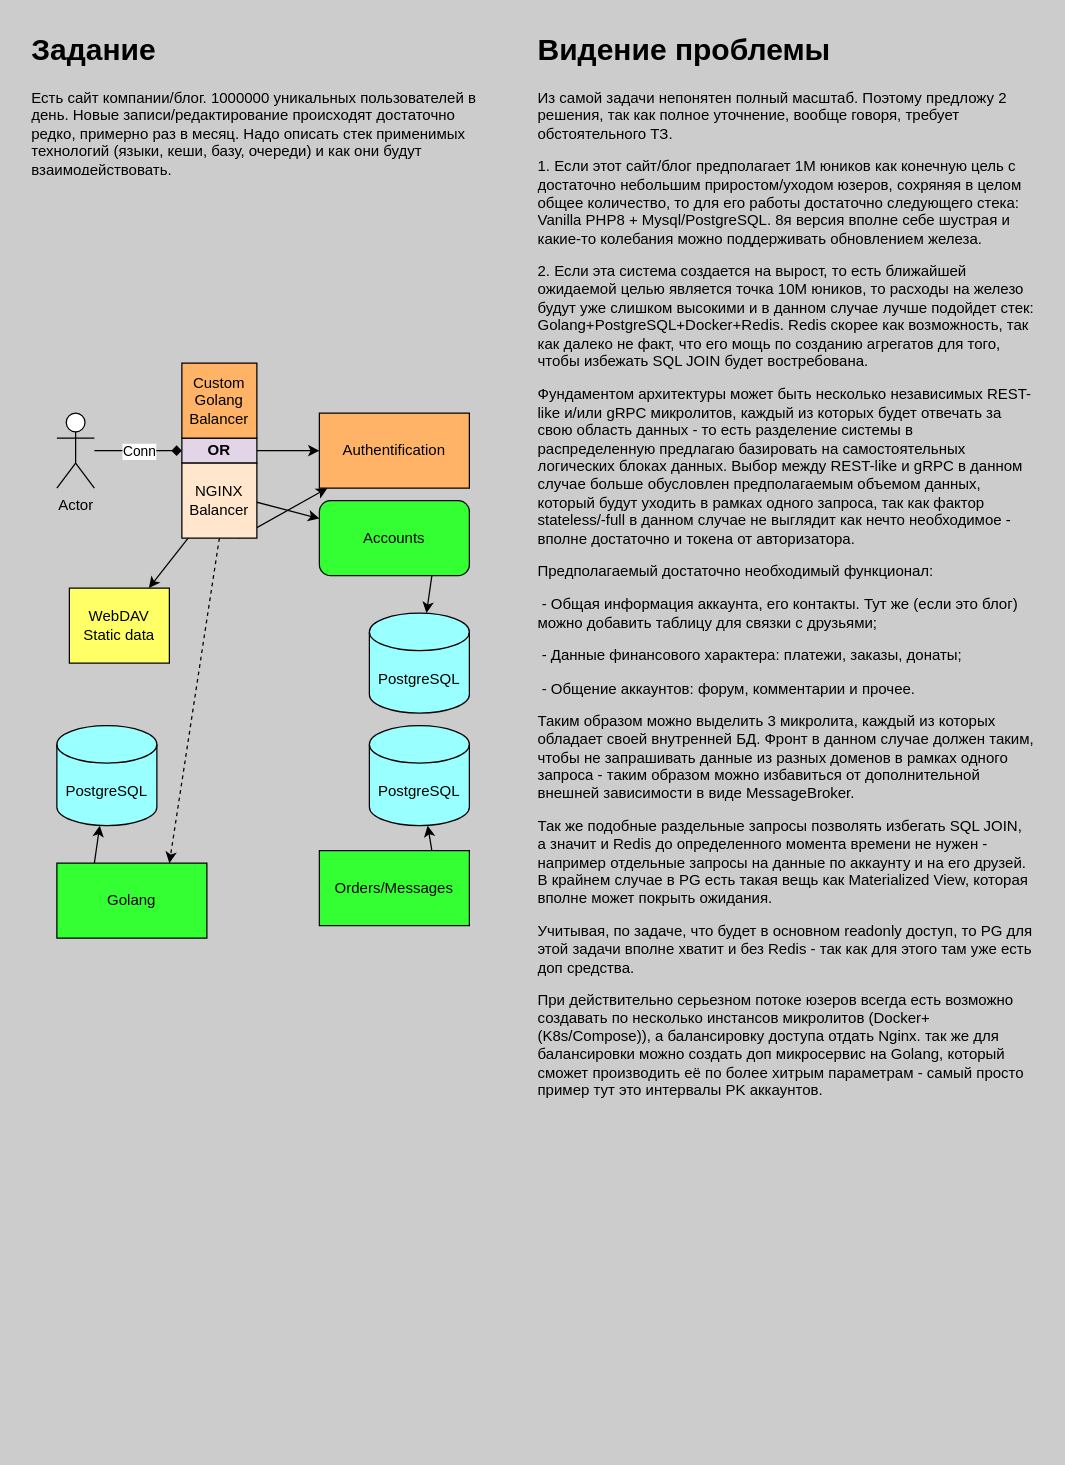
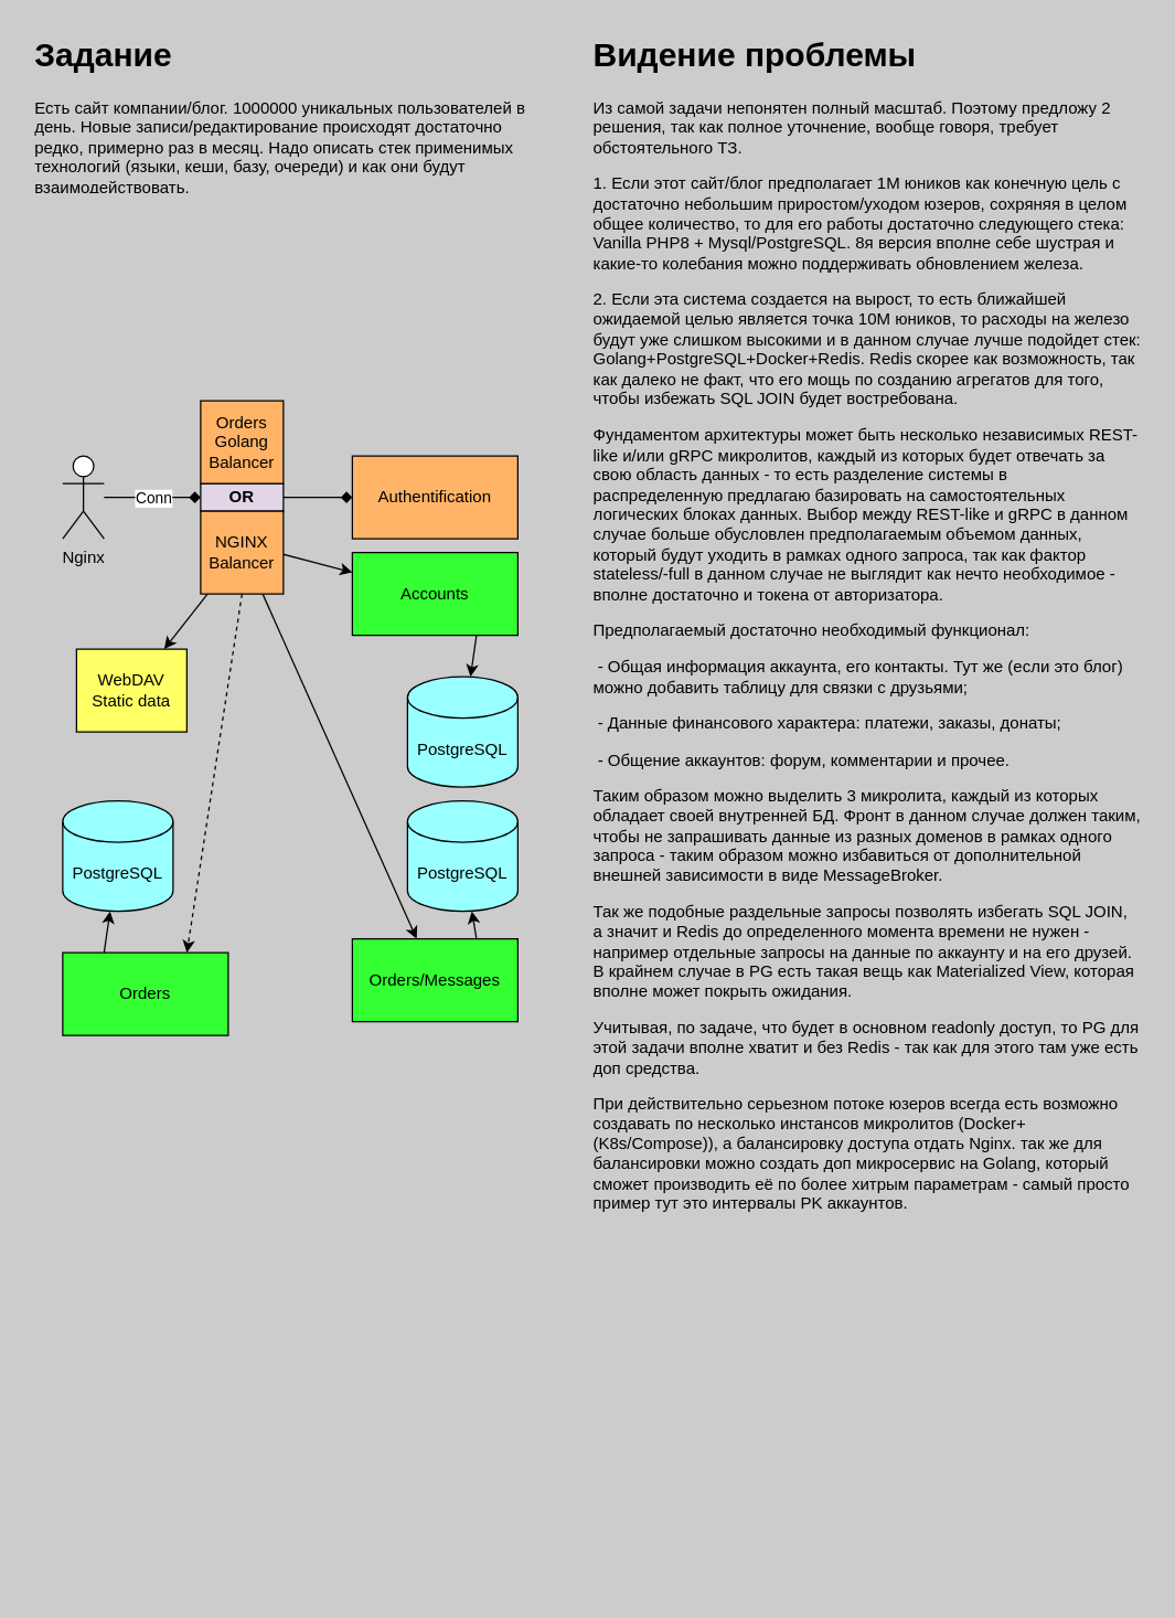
  <mxCell id="0" />
  <mxCell id="1" parent="0" />
  <mxCell id="2" value="&lt;h1&gt;Задание&lt;/h1&gt;&lt;p&gt;Есть сайт компании/блог. 1000000 уникальных пользователей в день. Новые записи/редактирование происходят достаточно редко, примерно раз в месяц. Надо описать стек применимых технологий (языки, кеши, базу, очереди) и как они будут взаимодействовать.&lt;/p&gt;" style="text;html=1;strokeColor=none;fillColor=none;spacing=5;spacingTop=-20;whiteSpace=wrap;overflow=hidden;rounded=0;" vertex="1" parent="1"><mxGeometry x="20" y="20" width="380" height="120" as="geometry" /></mxCell>
- <mxCell id="3" value="Actor" style="shape=umlActor;verticalLabelPosition=bottom;verticalAlign=top;html=1;outlineConnect=0;" vertex="1" parent="1"><mxGeometry x="45" y="330" width="30" height="60" as="geometry" /></mxCell>
+ <mxCell id="3" value="Nginx" style="shape=umlActor;verticalLabelPosition=bottom;verticalAlign=top;html=1;outlineConnect=0;" vertex="1" parent="1"><mxGeometry x="45" y="330" width="30" height="60" as="geometry" /></mxCell>
  <mxCell id="4" value="&lt;h1&gt;Видение проблемы&lt;/h1&gt;&lt;p&gt;Из самой задачи непонятен полный масштаб. Поэтому предложу 2 решения, так как полное уточнение, вообще говоря, требует обстоятельного ТЗ.&lt;/p&gt;&lt;p&gt;1. Если этот сайт/блог предполагает 1М юников как конечную цель с достаточно небольшим приростом/уходом юзеров, сохряняя в целом общее количество, то для его работы достаточно следующего стека: Vanilla PHP8 + Mysql/PostgreSQL. 8я версия вполне себе шустрая и какие-то колебания можно поддерживать обновлением железа.&lt;/p&gt;&lt;p&gt;2. Если эта система создается на вырост, то есть ближайшей ожидаемой целью является точка 10М юников, то расходы на железо будут уже слишком высокими и в данном случае лучше подойдет стек: Golang+PostgreSQL+Docker+Redis. Redis скорее как возможность, так как далеко не факт, что его мощь по созданию агрегатов для того, чтобы избежать SQL JOIN будет востребована.&lt;/p&gt;&lt;p&gt;Фундаментом архитектуры может быть несколько независимых REST-like и/или gRPC микролитов, каждый из которых будет отвечать за свою область данных - то есть разделение системы в распределенную предлагаю базировать на самостоятельных логических блоках данных. Выбор между REST-like и gRPC в данном случае больше обусловлен предполагаемым объемом данных, который будут уходить в рамках одного запроса, так как фактор stateless/-full в данном случае не выглядит как нечто необходимое - вполне достаточно и токена от авторизатора.&lt;/p&gt;&lt;p&gt;Предполагаемый достаточно необходимый функционал:&lt;/p&gt;&lt;p&gt;&amp;nbsp;- Общая информация аккаунта, его контакты. Тут же (если это блог) можно добавить таблицу для связки с друзьями;&lt;/p&gt;&lt;p&gt;&amp;nbsp;- Данные финансового характера: платежи, заказы, донаты;&lt;/p&gt;&lt;p&gt;&amp;nbsp;- Общение аккаунтов: форум, комментарии и прочее.&lt;/p&gt;&lt;p&gt;Таким образом можно выделить 3 микролита, каждый из которых обладает своей внутренней БД. Фронт в данном случае должен таким, чтобы не запрашивать данные из разных доменов в рамках одного запроса - таким образом можно избавиться от дополнительной внешней зависимости в виде MessageBroker.&amp;nbsp;&lt;/p&gt;&lt;p&gt;Так же подобные раздельные запросы позволять избегать SQL JOIN, а значит и Redis до определенного момента времени не нужен - например отдельные запросы на данные по аккаунту и на его друзей. В крайнем случае в PG есть такая вещь как Materialized View, которая вполне может покрыть ожидания.&lt;/p&gt;&lt;p&gt;Учитывая, по задаче, что будет в основном readonly доступ, то PG для этой задачи вполне хватит и без Redis - так как для этого там уже есть доп средства.&lt;/p&gt;&lt;p&gt;При действительно серьезном потоке юзеров всегда есть возможно создавать по несколько инстансов микролитов (Docker+(K8s/Compose)), а балансировку доступа отдать Nginx. так же для балансировки можно создать доп микросервис на Golang, который сможет производить её по более хитрым параметрам - самый просто пример тут это интервалы PK аккаунтов.&lt;/p&gt;" style="text;html=1;strokeColor=none;fillColor=none;spacing=5;spacingTop=-20;whiteSpace=wrap;overflow=hidden;rounded=0;" vertex="1" parent="1"><mxGeometry x="425" y="20" width="405" height="1130" as="geometry" /></mxCell>
  <mxCell id="5" value="" style="endArrow=diamond;html=1;rounded=0;entryX=0;entryY=0.5;entryDx=0;entryDy=0;" edge="1" parent="1" source="3" target="23"><mxGeometry relative="1" as="geometry"><mxPoint x="365" y="280" as="sourcePoint" /><mxPoint x="465" y="280" as="targetPoint" /></mxGeometry></mxCell>
  <mxCell id="6" value="Conn" style="edgeLabel;resizable=0;html=1;align=center;verticalAlign=middle;" connectable="0" vertex="1" parent="5"><mxGeometry relative="1" as="geometry" /></mxCell>
  <mxCell id="7" value="" style="endArrow=classic;html=1;rounded=0;" edge="1" parent="1" target="8"><mxGeometry width="50" height="50" relative="1" as="geometry"><mxPoint x="150" y="430" as="sourcePoint" /><mxPoint x="465" y="460" as="targetPoint" /></mxGeometry></mxCell>
  <mxCell id="8" value="WebDAV&lt;br&gt;Static data" style="rounded=0;whiteSpace=wrap;html=1;fillColor=#FFFF66;" vertex="1" parent="1"><mxGeometry x="55" y="470" width="80" height="60" as="geometry" /></mxCell>
  <mxCell id="9" value="PostgreSQL" style="shape=cylinder3;whiteSpace=wrap;html=1;boundedLbl=1;backgroundOutline=1;size=15;fillColor=#99FFFF;" vertex="1" parent="1"><mxGeometry x="45" y="580" width="80" height="80" as="geometry" /></mxCell>
- <mxCell id="10" value="Accounts" style="whiteSpace=wrap;html=1;fillColor=#33FF33;rounded=1;" vertex="1" parent="1"><mxGeometry x="255" y="400" width="120" height="60" as="geometry" /></mxCell>
- <mxCell id="11" value="Golang" style="rounded=0;whiteSpace=wrap;html=1;fillColor=#33FF33;" vertex="1" parent="1"><mxGeometry x="45" y="690" width="120" height="60" as="geometry" /></mxCell>
+ <mxCell id="10" value="Accounts" style="rounded=0;whiteSpace=wrap;html=1;fillColor=#33FF33;" vertex="1" parent="1"><mxGeometry x="255" y="400" width="120" height="60" as="geometry" /></mxCell>
+ <mxCell id="11" value="Orders" style="rounded=0;whiteSpace=wrap;html=1;fillColor=#33FF33;" vertex="1" parent="1"><mxGeometry x="45" y="690" width="120" height="60" as="geometry" /></mxCell>
  <mxCell id="12" value="Orders/Messages" style="rounded=0;whiteSpace=wrap;html=1;fillColor=#33FF33;" vertex="1" parent="1"><mxGeometry x="255" y="680" width="120" height="60" as="geometry" /></mxCell>
  <mxCell id="13" value="PostgreSQL" style="shape=cylinder3;whiteSpace=wrap;html=1;boundedLbl=1;backgroundOutline=1;size=15;fillColor=#99FFFF;" vertex="1" parent="1"><mxGeometry x="295" y="580" width="80" height="80" as="geometry" /></mxCell>
  <mxCell id="14" value="PostgreSQL" style="shape=cylinder3;whiteSpace=wrap;html=1;boundedLbl=1;backgroundOutline=1;size=15;fillColor=#99FFFF;" vertex="1" parent="1"><mxGeometry x="295" y="490" width="80" height="80" as="geometry" /></mxCell>
  <mxCell id="15" value="" style="endArrow=classic;html=1;rounded=0;" edge="1" parent="1" target="10"><mxGeometry width="50" height="50" relative="1" as="geometry"><mxPoint x="200" y="400" as="sourcePoint" /><mxPoint x="295" y="480" as="targetPoint" /></mxGeometry></mxCell>
  <mxCell id="16" value="" style="endArrow=classic;html=1;rounded=0;exitX=0.75;exitY=1;exitDx=0;exitDy=0;" edge="1" parent="1" source="10" target="14"><mxGeometry width="50" height="50" relative="1" as="geometry"><mxPoint x="375" y="620" as="sourcePoint" /><mxPoint x="425" y="570" as="targetPoint" /></mxGeometry></mxCell>
- <mxCell id="17" value="" style="endArrow=classic;html=1;rounded=0;exitX=0.75;exitY=1;exitDx=0;exitDy=0;" edge="1" parent="1" source="25" target="21"><mxGeometry width="50" height="50" relative="1" as="geometry"><mxPoint x="375" y="620" as="sourcePoint" /><mxPoint x="425" y="570" as="targetPoint" /></mxGeometry></mxCell>
+ <mxCell id="17" value="" style="endArrow=classic;html=1;rounded=0;exitX=0.75;exitY=1;exitDx=0;exitDy=0;" edge="1" parent="1" source="25" target="12"><mxGeometry width="50" height="50" relative="1" as="geometry"><mxPoint x="375" y="620" as="sourcePoint" /><mxPoint x="425" y="570" as="targetPoint" /></mxGeometry></mxCell>
  <mxCell id="18" value="" style="endArrow=classic;html=1;rounded=0;exitX=0.75;exitY=0;exitDx=0;exitDy=0;" edge="1" parent="1" source="12" target="13"><mxGeometry width="50" height="50" relative="1" as="geometry"><mxPoint x="375" y="620" as="sourcePoint" /><mxPoint x="425" y="570" as="targetPoint" /></mxGeometry></mxCell>
  <mxCell id="19" value="" style="endArrow=classic;html=1;rounded=0;exitX=0.25;exitY=0;exitDx=0;exitDy=0;" edge="1" parent="1" source="11" target="9"><mxGeometry width="50" height="50" relative="1" as="geometry"><mxPoint x="375" y="620" as="sourcePoint" /><mxPoint x="425" y="570" as="targetPoint" /></mxGeometry></mxCell>
  <mxCell id="20" value="" style="endArrow=classic;html=1;rounded=0;exitX=0.5;exitY=1;exitDx=0;exitDy=0;entryX=0.75;entryY=0;entryDx=0;entryDy=0;dashed=1;" edge="1" parent="1" source="25" target="11"><mxGeometry width="50" height="50" relative="1" as="geometry"><mxPoint x="375" y="620" as="sourcePoint" /><mxPoint x="425" y="570" as="targetPoint" /></mxGeometry></mxCell>
  <mxCell id="21" value="Authentification" style="rounded=0;whiteSpace=wrap;html=1;fillColor=#ffb366;" vertex="1" parent="1"><mxGeometry x="255" y="330" width="120" height="60" as="geometry" /></mxCell>
- <mxCell id="22" style="edgeStyle=orthogonalEdgeStyle;rounded=0;orthogonalLoop=1;jettySize=auto;html=1;exitX=1;exitY=0.5;exitDx=0;exitDy=0;entryX=0;entryY=0.5;entryDx=0;entryDy=0;" edge="1" parent="1" source="23" target="21"><mxGeometry relative="1" as="geometry" /></mxCell>
+ <mxCell id="22" style="edgeStyle=orthogonalEdgeStyle;rounded=0;orthogonalLoop=1;jettySize=auto;html=1;exitX=1;exitY=0.5;exitDx=0;exitDy=0;entryX=0;entryY=0.5;entryDx=0;entryDy=0;endArrow=diamond;" edge="1" parent="1" source="23" target="21"><mxGeometry relative="1" as="geometry" /></mxCell>
  <mxCell id="23" value="&lt;b&gt;OR&lt;/b&gt;" style="rounded=0;whiteSpace=wrap;html=1;fillColor=#e1d5e7;" vertex="1" parent="1"><mxGeometry x="145" y="350" width="60" height="20" as="geometry" /></mxCell>
  <mxCell id="24" value="" style="group" vertex="1" connectable="0" parent="1"><mxGeometry x="145" y="290" width="60" height="140" as="geometry" /></mxCell>
- <mxCell id="25" value="NGINX&lt;br&gt;Balancer" style="rounded=0;whiteSpace=wrap;html=1;fillColor=#ffe6cc;" vertex="1" parent="24"><mxGeometry y="80" width="60" height="60" as="geometry" /></mxCell>
- <mxCell id="26" value="Custom&lt;br&gt;Golang&lt;br&gt;Balancer" style="rounded=0;whiteSpace=wrap;html=1;fillColor=#FFB366;" vertex="1" parent="24"><mxGeometry width="60" height="60" as="geometry" /></mxCell>
+ <mxCell id="25" value="NGINX&lt;br&gt;Balancer" style="rounded=0;whiteSpace=wrap;html=1;fillColor=#FFB366;" vertex="1" parent="24"><mxGeometry y="80" width="60" height="60" as="geometry" /></mxCell>
+ <mxCell id="26" value="Orders&lt;br&gt;Golang&lt;br&gt;Balancer" style="rounded=0;whiteSpace=wrap;html=1;fillColor=#FFB366;" vertex="1" parent="24"><mxGeometry width="60" height="60" as="geometry" /></mxCell>
